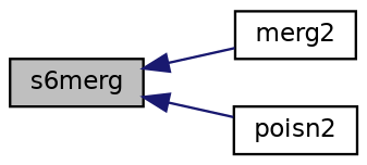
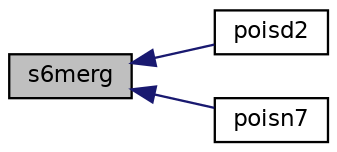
  digraph {
    rankdir=LR
    node [color=black fillcolor=white fontname=Helvetica fontsize=10 shape=record style=filled]
    edge [color=midnightblue dir=back fontname=Helvetica fontsize=10 labelfontname=Helvetica labelfontsize=10 style=solid]
    n1 [fillcolor=grey75 fontcolor=black height=0.2 label=s6merg width=0.4]
-   n2 [height=0.2 label=merg2 width=0.4]
-   n3 [height=0.2 label=poisn2 width=0.4]
+   n2 [height=0.2 label=poisd2 width=0.4]
+   n3 [height=0.2 label=poisn7 width=0.4]
    n1 -> n2
    n1 -> n3
  }
